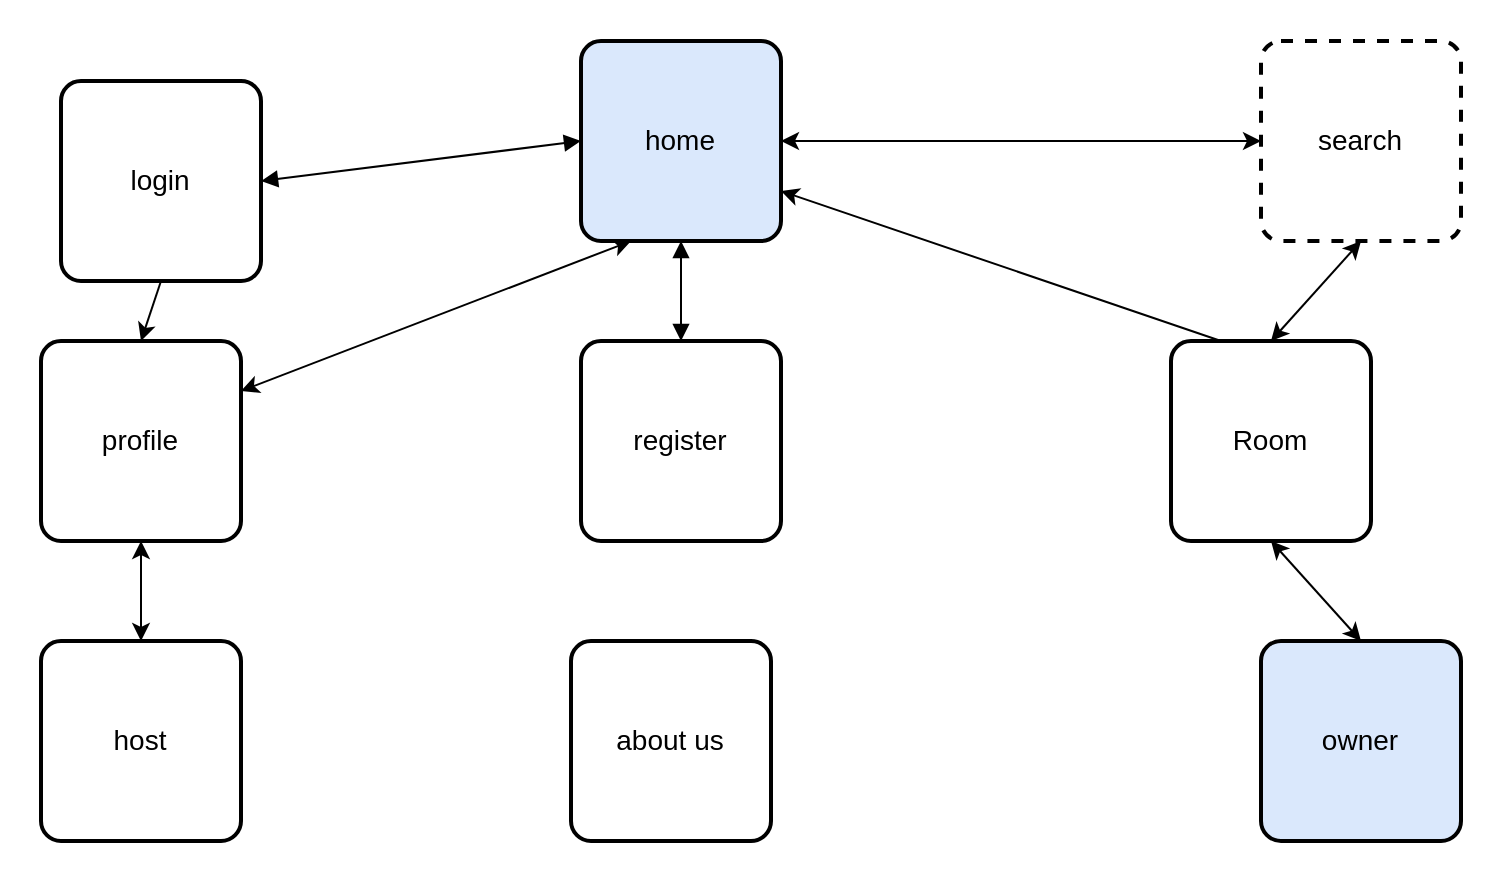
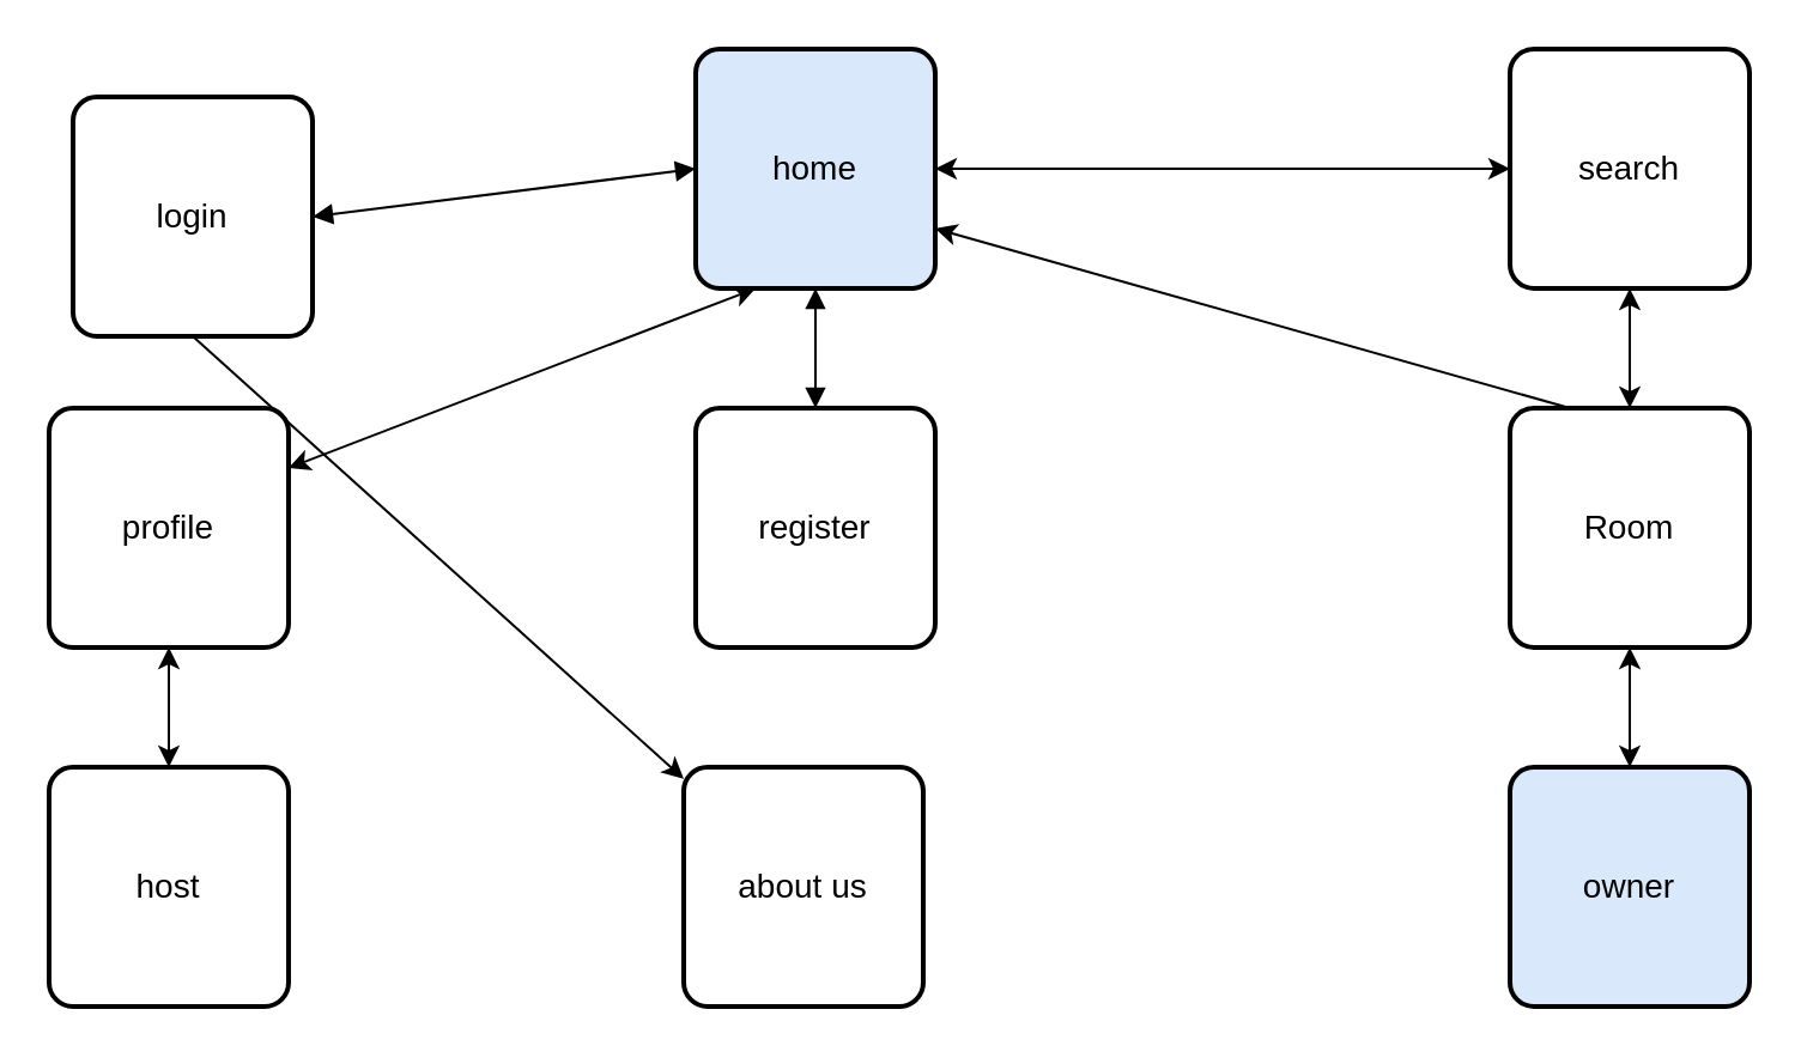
  <mxCell id="0" />
  <mxCell id="1" parent="0" />
  <mxCell id="2" value="&lt;div&gt;login&lt;/div&gt;" style="strokeWidth=2;rounded=1;arcSize=10;whiteSpace=wrap;html=1;align=center;fontSize=14;" vertex="1" parent="1"><mxGeometry x="30" y="40" width="100" height="100" as="geometry" /></mxCell>
  <mxCell id="3" value="&lt;div&gt;home&lt;/div&gt;" style="strokeWidth=2;rounded=1;arcSize=10;whiteSpace=wrap;html=1;align=center;fontSize=14;fillColor=#dae8fc;" vertex="1" parent="1"><mxGeometry x="290" y="20" width="100" height="100" as="geometry" /></mxCell>
  <mxCell id="4" value="&lt;div&gt;register&lt;/div&gt;" style="strokeWidth=2;rounded=1;arcSize=10;whiteSpace=wrap;html=1;align=center;fontSize=14;" vertex="1" parent="1"><mxGeometry x="290" y="170" width="100" height="100" as="geometry" /></mxCell>
  <mxCell id="5" value="&lt;div&gt;profile&lt;/div&gt;" style="strokeWidth=2;rounded=1;arcSize=10;whiteSpace=wrap;html=1;align=center;fontSize=14;" vertex="1" parent="1"><mxGeometry x="20" y="170" width="100" height="100" as="geometry" /></mxCell>
  <mxCell id="6" value="" style="endArrow=block;startArrow=block;endFill=1;startFill=1;html=1;entryX=0;entryY=0.5;entryDx=0;entryDy=0;exitX=1;exitY=0.5;exitDx=0;exitDy=0;" edge="1" parent="1" source="2" target="3"><mxGeometry width="160" relative="1" as="geometry"><mxPoint x="75" y="320" as="sourcePoint" /><mxPoint x="235" y="320" as="targetPoint" /></mxGeometry></mxCell>
  <mxCell id="7" value="" style="endArrow=block;startArrow=block;endFill=1;startFill=1;html=1;entryX=0.5;entryY=1;entryDx=0;entryDy=0;exitX=0.5;exitY=0;exitDx=0;exitDy=0;" edge="1" parent="1" source="4" target="3"><mxGeometry width="160" relative="1" as="geometry"><mxPoint x="185" y="380" as="sourcePoint" /><mxPoint x="345" y="380" as="targetPoint" /></mxGeometry></mxCell>
- <mxCell id="8" value="" style="endArrow=classic;html=1;exitX=0.5;exitY=1;exitDx=0;exitDy=0;entryX=0.5;entryY=0;entryDx=0;entryDy=0;" edge="1" parent="1" source="2" target="5"><mxGeometry width="50" height="50" relative="1" as="geometry"><mxPoint x="10" y="760" as="sourcePoint" /><mxPoint x="60" y="590" as="targetPoint" /></mxGeometry></mxCell>
+ <mxCell id="8" value="" style="endArrow=classic;html=1;exitX=0.5;exitY=1;exitDx=0;exitDy=0;" edge="1" parent="1" source="2" target="12"><mxGeometry width="50" height="50" relative="1" as="geometry"><mxPoint x="10" y="760" as="sourcePoint" /><mxPoint x="60" y="590" as="targetPoint" /></mxGeometry></mxCell>
  <mxCell id="9" value="" style="endArrow=classic;startArrow=classic;html=1;exitX=1;exitY=0.25;exitDx=0;exitDy=0;entryX=0.25;entryY=1;entryDx=0;entryDy=0;" edge="1" parent="1" source="5" target="3"><mxGeometry width="50" height="50" relative="1" as="geometry"><mxPoint x="10" y="770" as="sourcePoint" /><mxPoint x="60" y="720" as="targetPoint" /></mxGeometry></mxCell>
- <mxCell id="10" value="Room" style="strokeWidth=2;rounded=1;arcSize=10;whiteSpace=wrap;html=1;align=center;fontSize=14;" vertex="1" parent="1"><mxGeometry x="585" y="170" width="100" height="100" as="geometry" /></mxCell>
- <mxCell id="11" value="search" style="strokeWidth=2;rounded=1;arcSize=10;whiteSpace=wrap;html=1;align=center;fontSize=14;dashed=1;" vertex="1" parent="1"><mxGeometry x="630" y="20" width="100" height="100" as="geometry" /></mxCell>
+ <mxCell id="10" value="Room" style="strokeWidth=2;rounded=1;arcSize=10;whiteSpace=wrap;html=1;align=center;fontSize=14;" vertex="1" parent="1"><mxGeometry x="630" y="170" width="100" height="100" as="geometry" /></mxCell>
+ <mxCell id="11" value="search" style="strokeWidth=2;rounded=1;arcSize=10;whiteSpace=wrap;html=1;align=center;fontSize=14;" vertex="1" parent="1"><mxGeometry x="630" y="20" width="100" height="100" as="geometry" /></mxCell>
  <mxCell id="12" value="about us" style="strokeWidth=2;rounded=1;arcSize=10;whiteSpace=wrap;html=1;align=center;fontSize=14;" vertex="1" parent="1"><mxGeometry x="285" y="320" width="100" height="100" as="geometry" /></mxCell>
  <mxCell id="13" value="owner" style="strokeWidth=2;rounded=1;arcSize=10;whiteSpace=wrap;html=1;align=center;fontSize=14;fillColor=#dae8fc;" vertex="1" parent="1"><mxGeometry x="630" y="320" width="100" height="100" as="geometry" /></mxCell>
  <mxCell id="14" value="" style="endArrow=classic;startArrow=classic;html=1;entryX=0;entryY=0.5;entryDx=0;entryDy=0;exitX=1;exitY=0.5;exitDx=0;exitDy=0;" edge="1" parent="1" source="3" target="11"><mxGeometry width="50" height="50" relative="1" as="geometry"><mxPoint x="490" y="280" as="sourcePoint" /><mxPoint x="540" y="230" as="targetPoint" /></mxGeometry></mxCell>
  <mxCell id="15" value="" style="endArrow=classic;startArrow=classic;html=1;entryX=0.5;entryY=1;entryDx=0;entryDy=0;exitX=0.5;exitY=0;exitDx=0;exitDy=0;" edge="1" parent="1" source="10" target="11"><mxGeometry width="50" height="50" relative="1" as="geometry"><mxPoint x="570" y="490" as="sourcePoint" /><mxPoint x="620" y="440" as="targetPoint" /></mxGeometry></mxCell>
  <mxCell id="16" value="" style="endArrow=classic;startArrow=classic;html=1;entryX=0.5;entryY=1;entryDx=0;entryDy=0;exitX=0.5;exitY=0;exitDx=0;exitDy=0;" edge="1" parent="1" source="13" target="10"><mxGeometry width="50" height="50" relative="1" as="geometry"><mxPoint x="540" y="660" as="sourcePoint" /><mxPoint x="590" y="610" as="targetPoint" /></mxGeometry></mxCell>
  <mxCell id="17" value="" style="endArrow=classic;html=1;entryX=1;entryY=0.75;entryDx=0;entryDy=0;exitX=0.25;exitY=0;exitDx=0;exitDy=0;" edge="1" parent="1" source="10" target="3"><mxGeometry width="50" height="50" relative="1" as="geometry"><mxPoint x="520" y="490" as="sourcePoint" /><mxPoint x="570" y="440" as="targetPoint" /></mxGeometry></mxCell>
  <mxCell id="18" value="host" style="strokeWidth=2;rounded=1;arcSize=10;whiteSpace=wrap;html=1;align=center;fontSize=14;" vertex="1" parent="1"><mxGeometry x="20" y="320" width="100" height="100" as="geometry" /></mxCell>
  <mxCell id="19" value="" style="endArrow=classic;startArrow=classic;html=1;entryX=0.5;entryY=1;entryDx=0;entryDy=0;exitX=0.5;exitY=0;exitDx=0;exitDy=0;" edge="1" parent="1" source="18" target="5"><mxGeometry width="50" height="50" relative="1" as="geometry"><mxPoint x="120" y="810" as="sourcePoint" /><mxPoint x="170" y="760" as="targetPoint" /></mxGeometry></mxCell>
